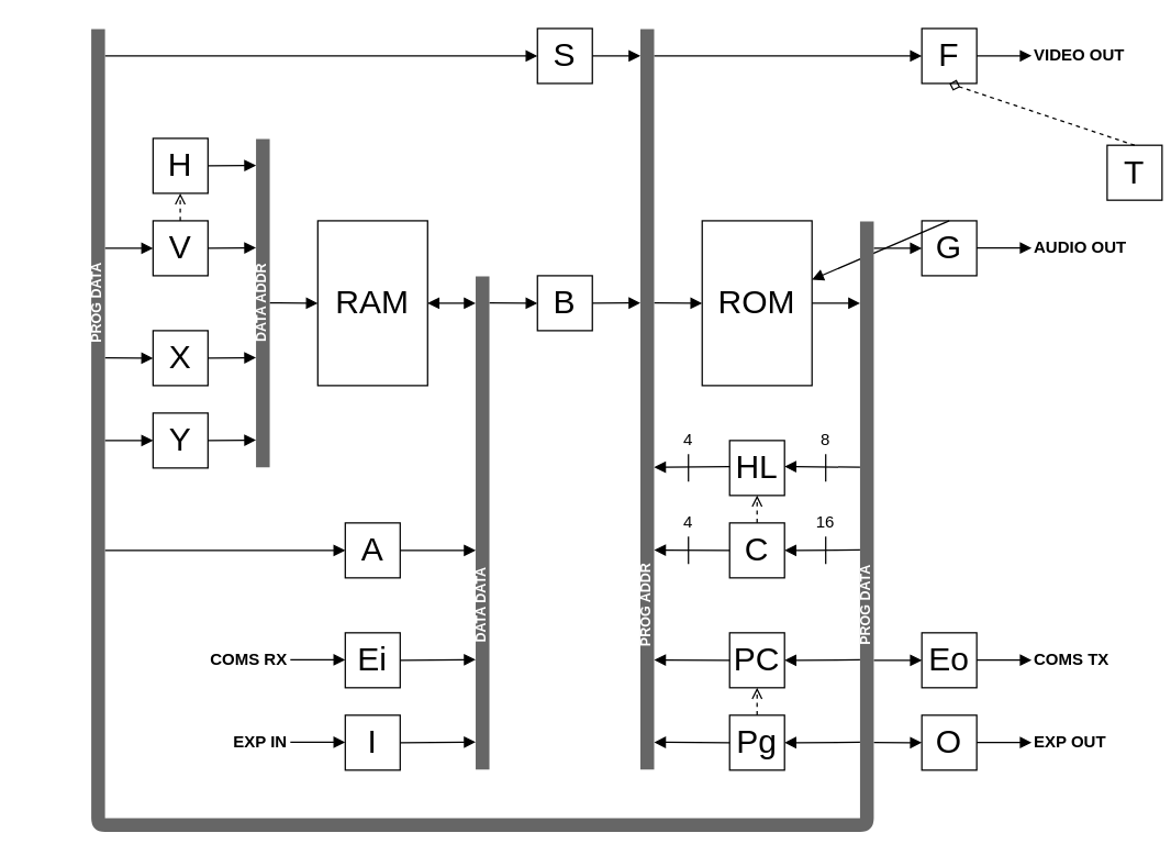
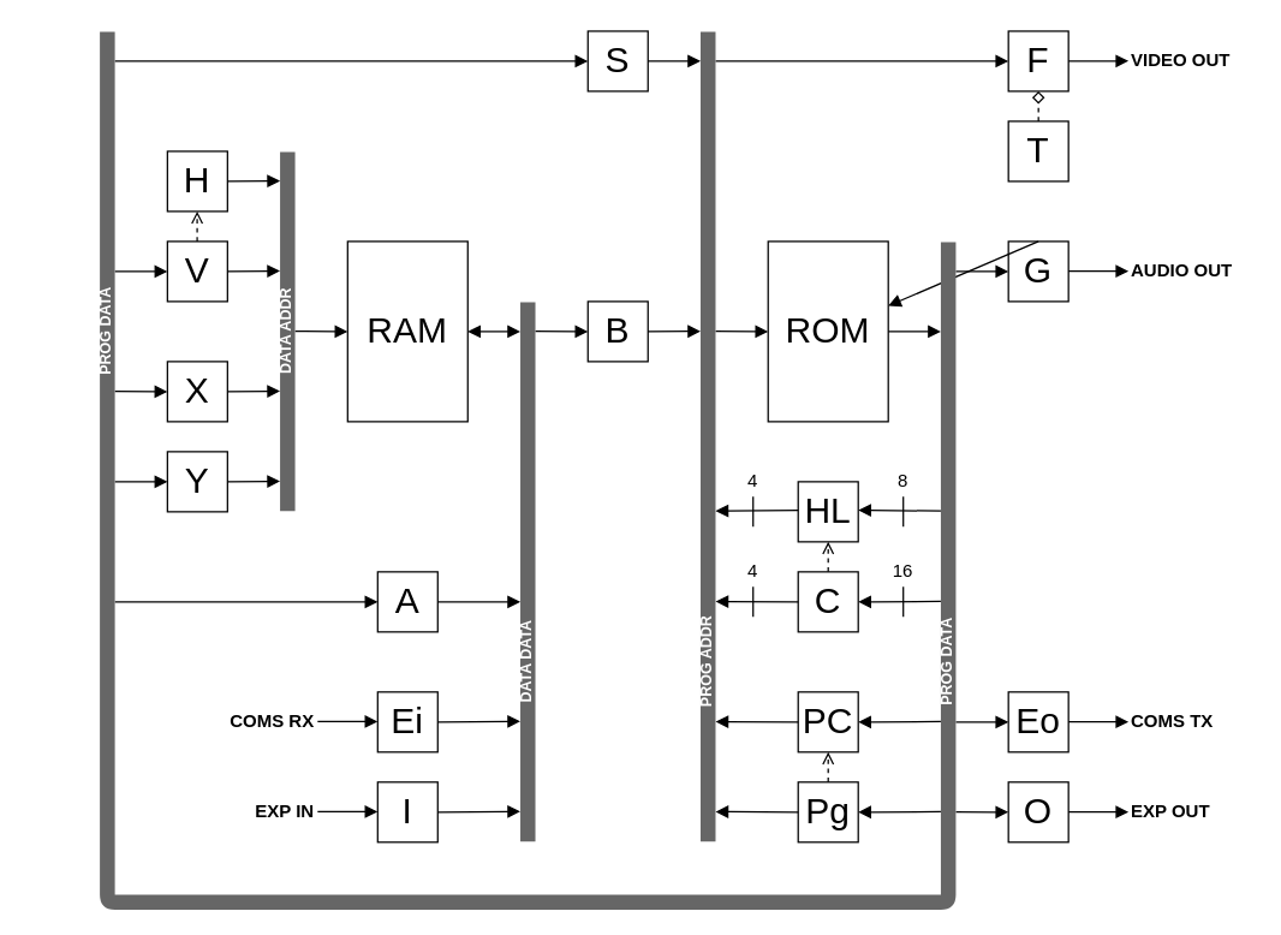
  <mxCell id="0" />
  <mxCell id="1" parent="0" />
  <mxCell id="2" value="&lt;font style=&quot;font-size: 24px&quot;&gt;H&lt;/font&gt;" style="whiteSpace=wrap;html=1;aspect=fixed;" vertex="1" parent="1"><mxGeometry x="111" y="100" width="40" height="40" as="geometry" /></mxCell>
  <mxCell id="3" value="&lt;font style=&quot;font-size: 24px&quot;&gt;V&lt;/font&gt;" style="whiteSpace=wrap;html=1;aspect=fixed;" vertex="1" parent="1"><mxGeometry x="111" y="160" width="40" height="40" as="geometry" /></mxCell>
  <mxCell id="4" value="&lt;font style=&quot;font-size: 24px&quot;&gt;C&lt;/font&gt;" style="whiteSpace=wrap;html=1;aspect=fixed;" vertex="1" parent="1"><mxGeometry x="531" y="380" width="40" height="40" as="geometry" /></mxCell>
  <mxCell id="5" value="&lt;font style=&quot;font-size: 24px&quot;&gt;B&lt;/font&gt;" style="whiteSpace=wrap;html=1;aspect=fixed;" vertex="1" parent="1"><mxGeometry x="391" y="200" width="40" height="40" as="geometry" /></mxCell>
  <mxCell id="6" value="&lt;font style=&quot;font-size: 24px&quot;&gt;X&lt;/font&gt;" style="whiteSpace=wrap;html=1;aspect=fixed;" vertex="1" parent="1"><mxGeometry x="111" y="240" width="40" height="40" as="geometry" /></mxCell>
  <mxCell id="7" value="&lt;font style=&quot;font-size: 24px&quot;&gt;Y&lt;/font&gt;" style="whiteSpace=wrap;html=1;aspect=fixed;" vertex="1" parent="1"><mxGeometry x="111" y="300" width="40" height="40" as="geometry" /></mxCell>
  <mxCell id="8" value="&lt;font style=&quot;font-size: 24px&quot;&gt;HL&lt;/font&gt;" style="whiteSpace=wrap;html=1;aspect=fixed;" vertex="1" parent="1"><mxGeometry x="531" y="320" width="40" height="40" as="geometry" /></mxCell>
  <mxCell id="9" value="" style="edgeStyle=orthogonalEdgeStyle;rounded=0;orthogonalLoop=1;jettySize=auto;html=1;endArrow=block;endFill=1;startArrow=block;startFill=1;exitX=1;exitY=0.5;exitDx=0;exitDy=0;" edge="1" parent="1" source="10"><mxGeometry relative="1" as="geometry"><mxPoint x="316" y="220" as="sourcePoint" /><mxPoint x="346" y="220" as="targetPoint" /></mxGeometry></mxCell>
  <mxCell id="10" value="&lt;font style=&quot;font-size: 24px&quot;&gt;RAM&lt;/font&gt;" style="rounded=0;whiteSpace=wrap;html=1;" vertex="1" parent="1"><mxGeometry x="231" y="160" width="80" height="120" as="geometry" /></mxCell>
  <mxCell id="11" value="&lt;font style=&quot;font-size: 24px&quot;&gt;ROM&lt;/font&gt;" style="rounded=0;whiteSpace=wrap;html=1;" vertex="1" parent="1"><mxGeometry x="511" y="160" width="80" height="120" as="geometry" /></mxCell>
  <mxCell id="12" value="&lt;font style=&quot;font-size: 24px&quot;&gt;PC&lt;/font&gt;" style="whiteSpace=wrap;html=1;aspect=fixed;" vertex="1" parent="1"><mxGeometry x="531" y="460" width="40" height="40" as="geometry" /></mxCell>
  <mxCell id="13" value="&lt;font style=&quot;font-size: 24px&quot;&gt;Pg&lt;/font&gt;" style="whiteSpace=wrap;html=1;aspect=fixed;" vertex="1" parent="1"><mxGeometry x="531" y="520" width="40" height="40" as="geometry" /></mxCell>
  <mxCell id="14" value="&lt;font size=&quot;1&quot;&gt;&lt;span style=&quot;font-size: 24px&quot;&gt;A&lt;/span&gt;&lt;/font&gt;" style="whiteSpace=wrap;html=1;aspect=fixed;" vertex="1" parent="1"><mxGeometry x="251" y="380" width="40" height="40" as="geometry" /></mxCell>
  <mxCell id="15" value="&lt;font style=&quot;font-size: 24px&quot;&gt;S&lt;/font&gt;" style="whiteSpace=wrap;html=1;aspect=fixed;" vertex="1" parent="1"><mxGeometry x="391" y="20" width="40" height="40" as="geometry" /></mxCell>
  <mxCell id="16" value="&lt;font style=&quot;font-size: 24px&quot;&gt;Ei&lt;/font&gt;" style="whiteSpace=wrap;html=1;aspect=fixed;" vertex="1" parent="1"><mxGeometry x="251" y="460" width="40" height="40" as="geometry" /></mxCell>
  <mxCell id="17" value="&lt;font style=&quot;font-size: 24px&quot;&gt;I&lt;/font&gt;" style="whiteSpace=wrap;html=1;aspect=fixed;" vertex="1" parent="1"><mxGeometry x="251" y="520" width="40" height="40" as="geometry" /></mxCell>
  <mxCell id="18" value="&lt;font style=&quot;font-size: 24px&quot;&gt;Eo&lt;/font&gt;" style="whiteSpace=wrap;html=1;aspect=fixed;" vertex="1" parent="1"><mxGeometry x="671" y="460" width="40" height="40" as="geometry" /></mxCell>
  <mxCell id="19" value="&lt;font style=&quot;font-size: 24px&quot;&gt;F&lt;/font&gt;" style="whiteSpace=wrap;html=1;aspect=fixed;" vertex="1" parent="1"><mxGeometry x="671" y="20" width="40" height="40" as="geometry" /></mxCell>
  <mxCell id="20" value="&lt;font style=&quot;font-size: 24px&quot;&gt;G&lt;/font&gt;" style="whiteSpace=wrap;html=1;aspect=fixed;" vertex="1" parent="1"><mxGeometry x="671" y="160" width="40" height="40" as="geometry" /></mxCell>
  <mxCell id="21" value="&lt;font style=&quot;font-size: 24px&quot;&gt;O&lt;/font&gt;" style="whiteSpace=wrap;html=1;aspect=fixed;" vertex="1" parent="1"><mxGeometry x="671" y="520" width="40" height="40" as="geometry" /></mxCell>
  <mxCell id="22" value="" style="endArrow=block;html=1;endFill=1;" edge="1" parent="1"><mxGeometry width="50" height="50" relative="1" as="geometry"><mxPoint x="76" y="180" as="sourcePoint" /><mxPoint x="111" y="180" as="targetPoint" /></mxGeometry></mxCell>
  <mxCell id="23" value="" style="endArrow=block;html=1;entryX=0;entryY=0.5;entryDx=0;entryDy=0;endFill=1;" edge="1" parent="1"><mxGeometry width="50" height="50" relative="1" as="geometry"><mxPoint x="151" y="180" as="sourcePoint" /><mxPoint x="186" y="179.71" as="targetPoint" /></mxGeometry></mxCell>
  <mxCell id="24" value="" style="endArrow=block;html=1;entryX=0;entryY=0.5;entryDx=0;entryDy=0;endFill=1;" edge="1" parent="1"><mxGeometry width="50" height="50" relative="1" as="geometry"><mxPoint x="151" y="120" as="sourcePoint" /><mxPoint x="186" y="119.71" as="targetPoint" /></mxGeometry></mxCell>
  <mxCell id="25" value="" style="endArrow=block;html=1;entryX=0;entryY=0.5;entryDx=0;entryDy=0;endFill=1;" edge="1" parent="1"><mxGeometry width="50" height="50" relative="1" as="geometry"><mxPoint x="151" y="260" as="sourcePoint" /><mxPoint x="186" y="259.71" as="targetPoint" /></mxGeometry></mxCell>
  <mxCell id="26" value="" style="endArrow=block;html=1;endFill=1;" edge="1" parent="1"><mxGeometry width="50" height="50" relative="1" as="geometry"><mxPoint x="76" y="259.71" as="sourcePoint" /><mxPoint x="111" y="260" as="targetPoint" /></mxGeometry></mxCell>
  <mxCell id="27" value="" style="endArrow=block;html=1;entryX=0;entryY=0.5;entryDx=0;entryDy=0;endFill=1;" edge="1" parent="1"><mxGeometry width="50" height="50" relative="1" as="geometry"><mxPoint x="151" y="320" as="sourcePoint" /><mxPoint x="186" y="319.71" as="targetPoint" /></mxGeometry></mxCell>
  <mxCell id="28" value="" style="endArrow=block;html=1;endFill=1;" edge="1" parent="1"><mxGeometry width="50" height="50" relative="1" as="geometry"><mxPoint x="196" y="219.71" as="sourcePoint" /><mxPoint x="231" y="220" as="targetPoint" /></mxGeometry></mxCell>
  <mxCell id="29" value="" style="endArrow=block;html=1;endFill=1;" edge="1" parent="1"><mxGeometry width="50" height="50" relative="1" as="geometry"><mxPoint x="76" y="319.94" as="sourcePoint" /><mxPoint x="111" y="320" as="targetPoint" /></mxGeometry></mxCell>
  <mxCell id="30" value="" style="endArrow=block;html=1;endFill=1;" edge="1" parent="1"><mxGeometry width="50" height="50" relative="1" as="geometry"><mxPoint x="356" y="219.83" as="sourcePoint" /><mxPoint x="391" y="220" as="targetPoint" /></mxGeometry></mxCell>
  <mxCell id="31" value="" style="endArrow=block;html=1;entryX=0;entryY=0.5;entryDx=0;entryDy=0;endFill=1;" edge="1" parent="1"><mxGeometry width="50" height="50" relative="1" as="geometry"><mxPoint x="431" y="220" as="sourcePoint" /><mxPoint x="466" y="219.83" as="targetPoint" /></mxGeometry></mxCell>
  <mxCell id="32" value="" style="endArrow=block;html=1;endFill=1;" edge="1" parent="1"><mxGeometry width="50" height="50" relative="1" as="geometry"><mxPoint x="476" y="219.83" as="sourcePoint" /><mxPoint x="511" y="220" as="targetPoint" /></mxGeometry></mxCell>
  <mxCell id="33" value="" style="endArrow=block;html=1;endFill=1;" edge="1" parent="1"><mxGeometry width="50" height="50" relative="1" as="geometry"><mxPoint x="76" y="39.9" as="sourcePoint" /><mxPoint x="391" y="40" as="targetPoint" /></mxGeometry></mxCell>
  <mxCell id="34" value="" style="endArrow=block;html=1;entryX=0;entryY=0.5;entryDx=0;entryDy=0;endFill=1;" edge="1" parent="1"><mxGeometry width="50" height="50" relative="1" as="geometry"><mxPoint x="431" y="40" as="sourcePoint" /><mxPoint x="466" y="39.92" as="targetPoint" /></mxGeometry></mxCell>
  <mxCell id="35" value="" style="endArrow=block;html=1;endFill=1;" edge="1" parent="1"><mxGeometry width="50" height="50" relative="1" as="geometry"><mxPoint x="291" y="400" as="sourcePoint" /><mxPoint x="346" y="400" as="targetPoint" /></mxGeometry></mxCell>
  <mxCell id="36" value="" style="endArrow=block;html=1;endFill=1;" edge="1" parent="1"><mxGeometry width="50" height="50" relative="1" as="geometry"><mxPoint x="291" y="480" as="sourcePoint" /><mxPoint x="346" y="479.58" as="targetPoint" /></mxGeometry></mxCell>
  <mxCell id="37" value="" style="endArrow=block;html=1;endFill=1;" edge="1" parent="1"><mxGeometry width="50" height="50" relative="1" as="geometry"><mxPoint x="291" y="540" as="sourcePoint" /><mxPoint x="346" y="539.58" as="targetPoint" /></mxGeometry></mxCell>
  <mxCell id="38" value="" style="endArrow=block;html=1;endFill=1;" edge="1" parent="1"><mxGeometry width="50" height="50" relative="1" as="geometry"><mxPoint x="76" y="400" as="sourcePoint" /><mxPoint x="251" y="400" as="targetPoint" /></mxGeometry></mxCell>
  <mxCell id="39" value="" style="endArrow=block;html=1;endFill=1;" edge="1" parent="1"><mxGeometry width="50" height="50" relative="1" as="geometry"><mxPoint x="531" y="400" as="sourcePoint" /><mxPoint x="476" y="399.71" as="targetPoint" /></mxGeometry></mxCell>
  <mxCell id="40" value="" style="endArrow=block;html=1;endFill=1;" edge="1" parent="1"><mxGeometry width="50" height="50" relative="1" as="geometry"><mxPoint x="626" y="399.71" as="sourcePoint" /><mxPoint x="571" y="400" as="targetPoint" /></mxGeometry></mxCell>
  <mxCell id="41" value="" style="endArrow=block;html=1;endFill=1;" edge="1" parent="1"><mxGeometry width="50" height="50" relative="1" as="geometry"><mxPoint x="626" y="339.43" as="sourcePoint" /><mxPoint x="571" y="339" as="targetPoint" /></mxGeometry></mxCell>
  <mxCell id="42" value="" style="endArrow=block;html=1;endFill=1;" edge="1" parent="1"><mxGeometry width="50" height="50" relative="1" as="geometry"><mxPoint x="626" y="479.71" as="sourcePoint" /><mxPoint x="571" y="480" as="targetPoint" /></mxGeometry></mxCell>
  <mxCell id="43" value="" style="endArrow=block;html=1;endFill=1;" edge="1" parent="1"><mxGeometry width="50" height="50" relative="1" as="geometry"><mxPoint x="626" y="539.71" as="sourcePoint" /><mxPoint x="571" y="540" as="targetPoint" /></mxGeometry></mxCell>
  <mxCell id="44" value="" style="endArrow=block;html=1;endFill=1;" edge="1" parent="1"><mxGeometry width="50" height="50" relative="1" as="geometry"><mxPoint x="531" y="480" as="sourcePoint" /><mxPoint x="476" y="479.71" as="targetPoint" /></mxGeometry></mxCell>
  <mxCell id="45" value="" style="endArrow=block;html=1;endFill=1;" edge="1" parent="1"><mxGeometry width="50" height="50" relative="1" as="geometry"><mxPoint x="531" y="540" as="sourcePoint" /><mxPoint x="476" y="539.71" as="targetPoint" /></mxGeometry></mxCell>
  <mxCell id="46" value="" style="endArrow=block;html=1;endFill=1;" edge="1" parent="1"><mxGeometry width="50" height="50" relative="1" as="geometry"><mxPoint x="531" y="339" as="sourcePoint" /><mxPoint x="476" y="339.43" as="targetPoint" /></mxGeometry></mxCell>
  <mxCell id="47" value="" style="endArrow=block;html=1;endFill=1;" edge="1" parent="1"><mxGeometry width="50" height="50" relative="1" as="geometry"><mxPoint x="636" y="180" as="sourcePoint" /><mxPoint x="671" y="180" as="targetPoint" /></mxGeometry></mxCell>
  <mxCell id="48" value="" style="endArrow=block;html=1;endFill=1;" edge="1" parent="1"><mxGeometry width="50" height="50" relative="1" as="geometry"><mxPoint x="591" y="220" as="sourcePoint" /><mxPoint x="626" y="220" as="targetPoint" /></mxGeometry></mxCell>
  <mxCell id="49" value="" style="endArrow=block;html=1;endFill=1;" edge="1" parent="1"><mxGeometry width="50" height="50" relative="1" as="geometry"><mxPoint x="476" y="39.86" as="sourcePoint" /><mxPoint x="671" y="40" as="targetPoint" /></mxGeometry></mxCell>
  <mxCell id="50" value="" style="endArrow=block;html=1;endFill=1;" edge="1" parent="1"><mxGeometry width="50" height="50" relative="1" as="geometry"><mxPoint x="636" y="480" as="sourcePoint" /><mxPoint x="671" y="480" as="targetPoint" /></mxGeometry></mxCell>
  <mxCell id="51" value="" style="endArrow=block;html=1;endFill=1;" edge="1" parent="1"><mxGeometry width="50" height="50" relative="1" as="geometry"><mxPoint x="636" y="539.86" as="sourcePoint" /><mxPoint x="671" y="540" as="targetPoint" /></mxGeometry></mxCell>
- <mxCell id="52" value="&lt;font style=&quot;font-size: 24px&quot;&gt;T&lt;/font&gt;" style="whiteSpace=wrap;html=1;aspect=fixed;" vertex="1" parent="1"><mxGeometry x="806" y="105" width="40" height="40" as="geometry" /></mxCell>
+ <mxCell id="52" value="&lt;font style=&quot;font-size: 24px&quot;&gt;T&lt;/font&gt;" style="whiteSpace=wrap;html=1;aspect=fixed;" vertex="1" parent="1"><mxGeometry x="671" y="80" width="40" height="40" as="geometry" /></mxCell>
  <mxCell id="53" value="" style="endArrow=block;html=1;endFill=1;exitX=0.5;exitY=0;exitDx=0;exitDy=0;" edge="1" parent="1" source="20" target="11"><mxGeometry width="50" height="50" relative="1" as="geometry"><mxPoint x="641" y="209.86" as="sourcePoint" /><mxPoint x="681" y="209.86" as="targetPoint" /></mxGeometry></mxCell>
  <mxCell id="54" value="" style="endArrow=diamond;dashed=1;html=1;strokeWidth=1;entryX=0.5;entryY=1;entryDx=0;entryDy=0;exitX=0.5;exitY=0;exitDx=0;exitDy=0;endFill=0;" edge="1" parent="1" source="52" target="19"><mxGeometry width="50" height="50" relative="1" as="geometry"><mxPoint x="711" y="110" as="sourcePoint" /><mxPoint x="761" y="60" as="targetPoint" /></mxGeometry></mxCell>
  <mxCell id="55" value="" style="endArrow=open;dashed=1;html=1;strokeWidth=1;endFill=0;entryX=0.5;entryY=1;entryDx=0;entryDy=0;" edge="1" parent="1" target="8"><mxGeometry width="50" height="50" relative="1" as="geometry"><mxPoint x="551" y="380" as="sourcePoint" /><mxPoint x="551" y="370" as="targetPoint" /></mxGeometry></mxCell>
  <mxCell id="56" value="" style="endArrow=open;dashed=1;html=1;strokeWidth=1;endFill=0;exitX=0.5;exitY=0;exitDx=0;exitDy=0;" edge="1" parent="1" source="13"><mxGeometry width="50" height="50" relative="1" as="geometry"><mxPoint x="581" y="460" as="sourcePoint" /><mxPoint x="551" y="500" as="targetPoint" /></mxGeometry></mxCell>
  <mxCell id="57" value="" style="endArrow=open;dashed=1;html=1;strokeWidth=1;endFill=0;exitX=0.5;exitY=0;exitDx=0;exitDy=0;" edge="1" parent="1"><mxGeometry width="50" height="50" relative="1" as="geometry"><mxPoint x="130.8" y="160" as="sourcePoint" /><mxPoint x="130.8" y="140" as="targetPoint" /></mxGeometry></mxCell>
  <mxCell id="58" value="" style="endArrow=none;html=1;strokeWidth=1;" edge="1" parent="1"><mxGeometry width="50" height="50" relative="1" as="geometry"><mxPoint x="601" y="350" as="sourcePoint" /><mxPoint x="601" y="330" as="targetPoint" /></mxGeometry></mxCell>
  <mxCell id="59" value="8" style="text;html=1;strokeColor=none;fillColor=none;align=center;verticalAlign=middle;whiteSpace=wrap;rounded=0;" vertex="1" parent="1"><mxGeometry x="591" y="310" width="20" height="20" as="geometry" /></mxCell>
  <mxCell id="60" value="" style="endArrow=none;html=1;strokeWidth=1;" edge="1" parent="1"><mxGeometry width="50" height="50" relative="1" as="geometry"><mxPoint x="501" y="350" as="sourcePoint" /><mxPoint x="501" y="330" as="targetPoint" /></mxGeometry></mxCell>
  <mxCell id="61" value="4" style="text;html=1;strokeColor=none;fillColor=none;align=center;verticalAlign=middle;whiteSpace=wrap;rounded=0;" vertex="1" parent="1"><mxGeometry x="491" y="310" width="20" height="20" as="geometry" /></mxCell>
  <mxCell id="62" value="" style="endArrow=none;html=1;strokeWidth=1;" edge="1" parent="1"><mxGeometry width="50" height="50" relative="1" as="geometry"><mxPoint x="601" y="410" as="sourcePoint" /><mxPoint x="601" y="390" as="targetPoint" /></mxGeometry></mxCell>
  <mxCell id="63" value="16" style="text;html=1;strokeColor=none;fillColor=none;align=center;verticalAlign=middle;whiteSpace=wrap;rounded=0;" vertex="1" parent="1"><mxGeometry x="591" y="370" width="20" height="20" as="geometry" /></mxCell>
  <mxCell id="64" value="" style="endArrow=none;html=1;strokeWidth=1;" edge="1" parent="1"><mxGeometry width="50" height="50" relative="1" as="geometry"><mxPoint x="501" y="410" as="sourcePoint" /><mxPoint x="501" y="390" as="targetPoint" /></mxGeometry></mxCell>
  <mxCell id="65" value="4" style="text;html=1;strokeColor=none;fillColor=none;align=center;verticalAlign=middle;whiteSpace=wrap;rounded=0;" vertex="1" parent="1"><mxGeometry x="491" y="370" width="20" height="20" as="geometry" /></mxCell>
  <mxCell id="66" value="" style="endArrow=block;html=1;entryX=0;entryY=0.5;entryDx=0;entryDy=0;endFill=1;" edge="1" parent="1"><mxGeometry width="50" height="50" relative="1" as="geometry"><mxPoint x="711" y="479.86" as="sourcePoint" /><mxPoint x="751" y="479.86" as="targetPoint" /></mxGeometry></mxCell>
  <mxCell id="67" value="" style="endArrow=block;html=1;entryX=0;entryY=0.5;entryDx=0;entryDy=0;endFill=1;" edge="1" parent="1"><mxGeometry width="50" height="50" relative="1" as="geometry"><mxPoint x="711" y="539.86" as="sourcePoint" /><mxPoint x="751" y="539.86" as="targetPoint" /></mxGeometry></mxCell>
  <mxCell id="68" value="" style="endArrow=block;html=1;entryX=0;entryY=0.5;entryDx=0;entryDy=0;endFill=1;" edge="1" parent="1"><mxGeometry width="50" height="50" relative="1" as="geometry"><mxPoint x="711" y="179.86" as="sourcePoint" /><mxPoint x="751" y="179.86" as="targetPoint" /></mxGeometry></mxCell>
  <mxCell id="69" value="" style="endArrow=block;html=1;entryX=0;entryY=0.5;entryDx=0;entryDy=0;endFill=1;" edge="1" parent="1"><mxGeometry width="50" height="50" relative="1" as="geometry"><mxPoint x="711" y="39.86" as="sourcePoint" /><mxPoint x="751" y="39.86" as="targetPoint" /></mxGeometry></mxCell>
  <mxCell id="70" value="" style="endArrow=block;html=1;entryX=0;entryY=0.5;entryDx=0;entryDy=0;endFill=1;" edge="1" parent="1"><mxGeometry width="50" height="50" relative="1" as="geometry"><mxPoint x="211" y="479.66" as="sourcePoint" /><mxPoint x="251" y="479.66" as="targetPoint" /></mxGeometry></mxCell>
  <mxCell id="71" value="" style="endArrow=block;html=1;entryX=0;entryY=0.5;entryDx=0;entryDy=0;endFill=1;" edge="1" parent="1"><mxGeometry width="50" height="50" relative="1" as="geometry"><mxPoint x="211" y="539.66" as="sourcePoint" /><mxPoint x="251" y="539.66" as="targetPoint" /></mxGeometry></mxCell>
  <mxCell id="72" value="&lt;b&gt;COMS TX&lt;/b&gt;" style="text;html=1;strokeColor=none;fillColor=none;align=left;verticalAlign=middle;whiteSpace=wrap;rounded=0;" vertex="1" parent="1"><mxGeometry x="751" y="470" width="80" height="20" as="geometry" /></mxCell>
  <mxCell id="73" value="&lt;b&gt;EXP OUT&lt;/b&gt;" style="text;html=1;strokeColor=none;fillColor=none;align=left;verticalAlign=middle;whiteSpace=wrap;rounded=0;" vertex="1" parent="1"><mxGeometry x="751" y="530" width="80" height="20" as="geometry" /></mxCell>
  <mxCell id="74" value="&lt;font size=&quot;1&quot;&gt;&lt;b style=&quot;font-size: 12px&quot;&gt;VIDEO OUT&lt;/b&gt;&lt;/font&gt;" style="text;html=1;strokeColor=none;fillColor=none;align=left;verticalAlign=middle;whiteSpace=wrap;rounded=0;" vertex="1" parent="1"><mxGeometry x="751" y="30" width="80" height="20" as="geometry" /></mxCell>
  <mxCell id="75" value="&lt;font size=&quot;1&quot;&gt;&lt;b style=&quot;font-size: 12px&quot;&gt;AUDIO OUT&lt;/b&gt;&lt;/font&gt;" style="text;html=1;strokeColor=none;fillColor=none;align=left;verticalAlign=middle;whiteSpace=wrap;rounded=0;" vertex="1" parent="1"><mxGeometry x="751" y="170" width="80" height="20" as="geometry" /></mxCell>
  <mxCell id="76" value="&lt;b&gt;COMS RX&lt;/b&gt;" style="text;html=1;strokeColor=none;fillColor=none;align=right;verticalAlign=middle;whiteSpace=wrap;rounded=0;" vertex="1" parent="1"><mxGeometry x="131" y="470" width="80" height="20" as="geometry" /></mxCell>
  <mxCell id="77" value="&lt;b&gt;EXP IN&lt;/b&gt;" style="text;html=1;strokeColor=none;fillColor=none;align=right;verticalAlign=middle;whiteSpace=wrap;rounded=0;" vertex="1" parent="1"><mxGeometry x="131" y="530" width="80" height="20" as="geometry" /></mxCell>
  <mxCell id="78" value="" style="shape=flexArrow;endArrow=none;html=1;strokeWidth=1;endFill=0;fillColor=#666666;strokeColor=none;" edge="1" parent="1"><mxGeometry width="50" height="50" relative="1" as="geometry"><mxPoint x="71" y="20" as="sourcePoint" /><mxPoint x="631" y="160" as="targetPoint" /><Array as="points"><mxPoint x="71" y="600" /><mxPoint x="631" y="600" /></Array></mxGeometry></mxCell>
  <mxCell id="79" value="" style="shape=flexArrow;endArrow=none;html=1;fontSize=10;strokeWidth=1;endFill=0;fillColor=#666666;strokeColor=none;" edge="1" parent="1"><mxGeometry width="50" height="50" relative="1" as="geometry"><mxPoint x="191" y="340" as="sourcePoint" /><mxPoint x="191" y="100" as="targetPoint" /></mxGeometry></mxCell>
  <mxCell id="80" value="&lt;b style=&quot;font-size: 10px&quot;&gt;DATA ADDR&lt;/b&gt;" style="text;html=1;strokeColor=none;fillColor=none;align=center;verticalAlign=middle;whiteSpace=wrap;rounded=0;rotation=-90;fontSize=10;fontColor=#FFFFFF;" vertex="1" parent="1"><mxGeometry x="140" y="210" width="100" height="20" as="geometry" /></mxCell>
  <mxCell id="81" value="" style="shape=flexArrow;endArrow=none;html=1;fontSize=10;strokeWidth=1;endFill=0;fillColor=#666666;strokeColor=none;" edge="1" parent="1"><mxGeometry width="50" height="50" relative="1" as="geometry"><mxPoint x="351" y="560" as="sourcePoint" /><mxPoint x="351" y="200" as="targetPoint" /></mxGeometry></mxCell>
  <mxCell id="82" value="&lt;b style=&quot;font-size: 10px;&quot;&gt;PROG DATA&lt;/b&gt;" style="text;html=1;strokeColor=none;fillColor=none;align=center;verticalAlign=middle;whiteSpace=wrap;rounded=0;rotation=-90;fontSize=10;fontColor=#FFFFFF;" vertex="1" parent="1"><mxGeometry x="580" y="430" width="100" height="20" as="geometry" /></mxCell>
  <mxCell id="83" value="" style="shape=flexArrow;endArrow=none;html=1;fontSize=10;strokeWidth=1;endFill=0;strokeColor=none;fillColor=#666666;" edge="1" parent="1"><mxGeometry width="50" height="50" relative="1" as="geometry"><mxPoint x="471" y="560" as="sourcePoint" /><mxPoint x="471" y="20" as="targetPoint" /></mxGeometry></mxCell>
  <mxCell id="84" value="&lt;b&gt;&lt;font style=&quot;font-size: 10px&quot;&gt;PROG ADDR&lt;/font&gt;&lt;/b&gt;" style="text;html=1;align=center;verticalAlign=middle;whiteSpace=wrap;rounded=0;rotation=-90;fontColor=#FFFFFF;" vertex="1" parent="1"><mxGeometry x="420" y="430" width="100" height="20" as="geometry" /></mxCell>
  <mxCell id="85" value="&lt;b&gt;&lt;font style=&quot;font-size: 10px&quot;&gt;DATA DATA&lt;/font&gt;&lt;/b&gt;" style="text;html=1;strokeColor=none;fillColor=none;align=center;verticalAlign=middle;whiteSpace=wrap;rounded=0;rotation=-90;fontColor=#FFFFFF;" vertex="1" parent="1"><mxGeometry x="300" y="430" width="100" height="20" as="geometry" /></mxCell>
  <mxCell id="86" value="&lt;b style=&quot;font-size: 10px;&quot;&gt;PROG DATA&lt;/b&gt;" style="text;html=1;strokeColor=none;fillColor=none;align=center;verticalAlign=middle;whiteSpace=wrap;rounded=0;rotation=-90;fontSize=10;fontColor=#FFFFFF;" vertex="1" parent="1"><mxGeometry x="20" y="210" width="100" height="20" as="geometry" /></mxCell>
